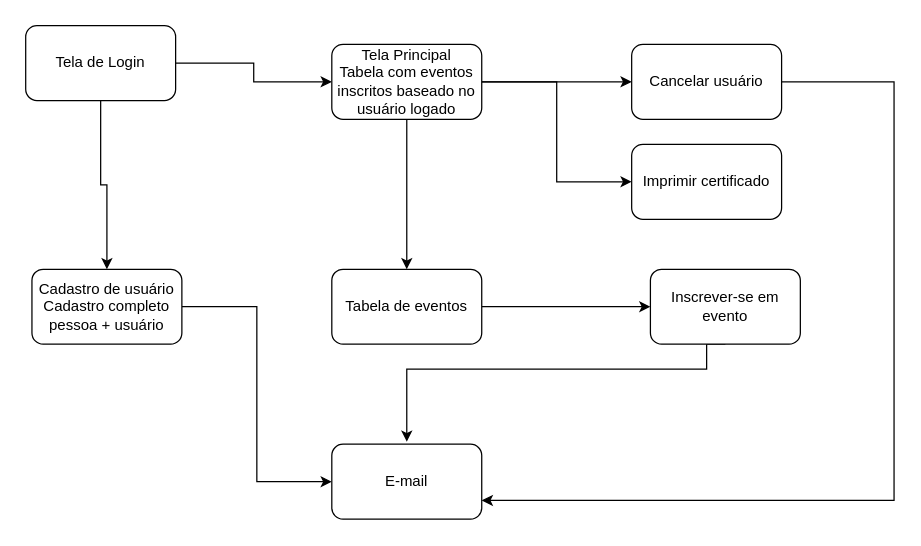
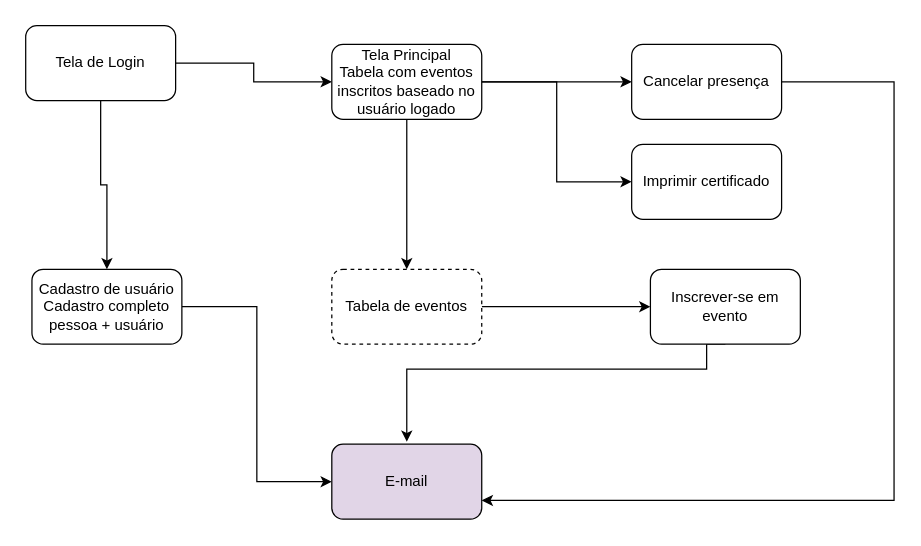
  <mxCell id="0" />
  <mxCell id="1" parent="0" />
  <mxCell id="2" style="edgeStyle=orthogonalEdgeStyle;rounded=0;orthogonalLoop=1;jettySize=auto;html=1;entryX=0;entryY=0.5;entryDx=0;entryDy=0;" parent="1" source="4" target="8" edge="1"><mxGeometry relative="1" as="geometry" /></mxCell>
  <mxCell id="3" style="edgeStyle=orthogonalEdgeStyle;rounded=0;orthogonalLoop=1;jettySize=auto;html=1;entryX=0.5;entryY=0;entryDx=0;entryDy=0;" parent="1" source="4" target="12" edge="1"><mxGeometry relative="1" as="geometry" /></mxCell>
  <mxCell id="4" value="Tela de Login" style="rounded=1;whiteSpace=wrap;html=1;" parent="1" vertex="1"><mxGeometry x="20" y="20" width="120" height="60" as="geometry" /></mxCell>
  <mxCell id="5" style="edgeStyle=orthogonalEdgeStyle;rounded=0;orthogonalLoop=1;jettySize=auto;html=1;entryX=0;entryY=0.5;entryDx=0;entryDy=0;" parent="1" source="8" target="10" edge="1"><mxGeometry relative="1" as="geometry" /></mxCell>
  <mxCell id="6" style="edgeStyle=orthogonalEdgeStyle;rounded=0;orthogonalLoop=1;jettySize=auto;html=1;entryX=0;entryY=0.5;entryDx=0;entryDy=0;" parent="1" source="8" target="13" edge="1"><mxGeometry relative="1" as="geometry" /></mxCell>
  <mxCell id="7" style="edgeStyle=orthogonalEdgeStyle;rounded=0;orthogonalLoop=1;jettySize=auto;html=1;entryX=0.5;entryY=0;entryDx=0;entryDy=0;" parent="1" source="8" target="15" edge="1"><mxGeometry relative="1" as="geometry" /></mxCell>
  <mxCell id="8" value="Tela Principal&lt;br&gt;Tabela com eventos inscritos baseado no usuário logado" style="rounded=1;whiteSpace=wrap;html=1;" parent="1" vertex="1"><mxGeometry x="265" y="35" width="120" height="60" as="geometry" /></mxCell>
  <mxCell id="9" style="edgeStyle=orthogonalEdgeStyle;rounded=0;orthogonalLoop=1;jettySize=auto;html=1;entryX=1;entryY=0.75;entryDx=0;entryDy=0;" parent="1" source="10" target="18" edge="1"><mxGeometry relative="1" as="geometry"><Array as="points"><mxPoint x="715" y="65" /><mxPoint x="715" y="400" /></Array></mxGeometry></mxCell>
- <mxCell id="10" value="Cancelar usuário" style="rounded=1;whiteSpace=wrap;html=1;" parent="1" vertex="1"><mxGeometry x="505" y="35" width="120" height="60" as="geometry" /></mxCell>
+ <mxCell id="10" value="Cancelar presença" style="rounded=1;whiteSpace=wrap;html=1;" parent="1" vertex="1"><mxGeometry x="505" y="35" width="120" height="60" as="geometry" /></mxCell>
  <mxCell id="11" style="edgeStyle=orthogonalEdgeStyle;rounded=0;orthogonalLoop=1;jettySize=auto;html=1;entryX=0;entryY=0.5;entryDx=0;entryDy=0;" parent="1" source="12" target="18" edge="1"><mxGeometry relative="1" as="geometry" /></mxCell>
  <mxCell id="12" value="Cadastro de usuário&lt;br&gt;Cadastro completo pessoa + usuário" style="rounded=1;whiteSpace=wrap;html=1;" parent="1" vertex="1"><mxGeometry x="25" y="215" width="120" height="60" as="geometry" /></mxCell>
  <mxCell id="13" value="Imprimir certificado" style="rounded=1;whiteSpace=wrap;html=1;" parent="1" vertex="1"><mxGeometry x="505" y="115" width="120" height="60" as="geometry" /></mxCell>
  <mxCell id="14" style="edgeStyle=orthogonalEdgeStyle;rounded=0;orthogonalLoop=1;jettySize=auto;html=1;entryX=0;entryY=0.5;entryDx=0;entryDy=0;" parent="1" source="15" target="17" edge="1"><mxGeometry relative="1" as="geometry" /></mxCell>
- <mxCell id="15" value="Tabela de eventos" style="rounded=1;whiteSpace=wrap;html=1;" parent="1" vertex="1"><mxGeometry x="265" y="215" width="120" height="60" as="geometry" /></mxCell>
+ <mxCell id="15" value="Tabela de eventos" style="rounded=1;whiteSpace=wrap;html=1;dashed=1;" parent="1" vertex="1"><mxGeometry x="265" y="215" width="120" height="60" as="geometry" /></mxCell>
  <mxCell id="16" style="edgeStyle=orthogonalEdgeStyle;rounded=0;orthogonalLoop=1;jettySize=auto;html=1;exitX=0.5;exitY=1;exitDx=0;exitDy=0;" parent="1" source="17" edge="1"><mxGeometry relative="1" as="geometry"><mxPoint x="325" y="353" as="targetPoint" /><Array as="points"><mxPoint x="565" y="295" /><mxPoint x="325" y="295" /></Array></mxGeometry></mxCell>
  <mxCell id="17" value="Inscrever-se em evento" style="rounded=1;whiteSpace=wrap;html=1;" parent="1" vertex="1"><mxGeometry x="520" y="215" width="120" height="60" as="geometry" /></mxCell>
- <mxCell id="18" value="E-mail" style="rounded=1;whiteSpace=wrap;html=1;" parent="1" vertex="1"><mxGeometry x="265" y="355" width="120" height="60" as="geometry" /></mxCell>
+ <mxCell id="18" value="E-mail" style="rounded=1;whiteSpace=wrap;html=1;fillColor=#e1d5e7;" parent="1" vertex="1"><mxGeometry x="265" y="355" width="120" height="60" as="geometry" /></mxCell>
